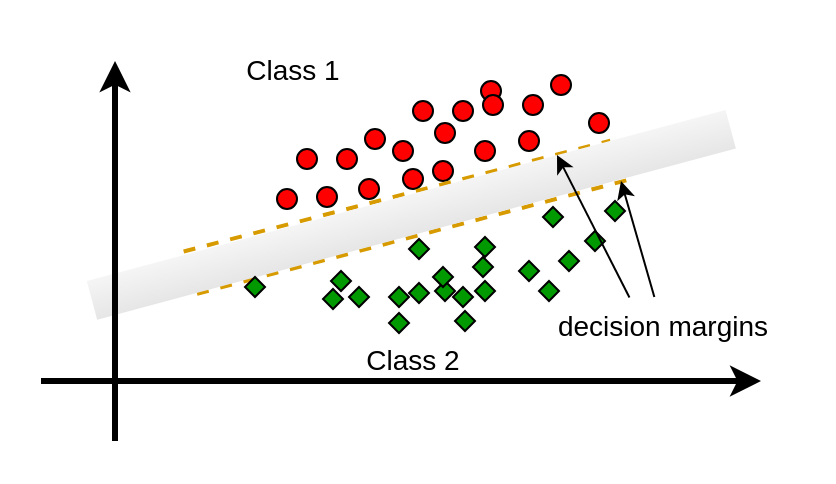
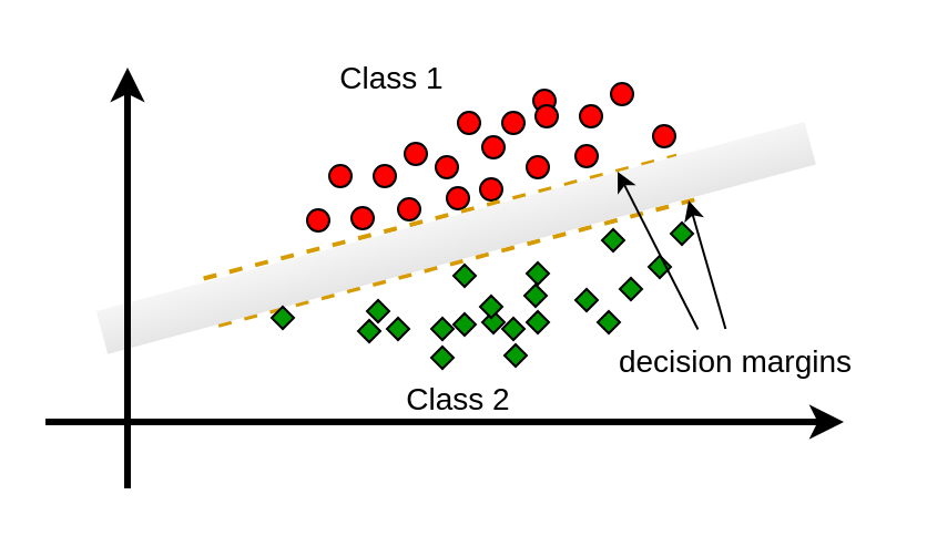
  <mxCell id="0" />
  <mxCell id="1" parent="0" />
  <mxCell id="2" value="" style="ellipse;whiteSpace=wrap;html=1;aspect=fixed;strokeColor=#000000;fillColor=#FF0000;" vertex="1" parent="1"><mxGeometry x="206" y="50" width="10" height="10" as="geometry" /></mxCell>
  <mxCell id="3" value="" style="ellipse;whiteSpace=wrap;html=1;aspect=fixed;strokeColor=#000000;fillColor=#FF0000;" vertex="1" parent="1"><mxGeometry x="226" y="50" width="10" height="10" as="geometry" /></mxCell>
  <mxCell id="4" value="" style="ellipse;whiteSpace=wrap;html=1;aspect=fixed;strokeColor=#000000;fillColor=#FF0000;" vertex="1" parent="1"><mxGeometry x="240" y="40" width="10" height="10" as="geometry" /></mxCell>
  <mxCell id="5" value="" style="ellipse;whiteSpace=wrap;html=1;aspect=fixed;strokeColor=#000000;fillColor=#FF0000;" vertex="1" parent="1"><mxGeometry x="196" y="70" width="10" height="10" as="geometry" /></mxCell>
  <mxCell id="6" value="" style="ellipse;whiteSpace=wrap;html=1;aspect=fixed;strokeColor=#000000;fillColor=#FF0000;" vertex="1" parent="1"><mxGeometry x="259" y="65" width="10" height="10" as="geometry" /></mxCell>
  <mxCell id="7" value="" style="ellipse;whiteSpace=wrap;html=1;aspect=fixed;strokeColor=#000000;fillColor=#FF0000;" vertex="1" parent="1"><mxGeometry x="237" y="70" width="10" height="10" as="geometry" /></mxCell>
  <mxCell id="8" value="" style="ellipse;whiteSpace=wrap;html=1;aspect=fixed;strokeColor=#000000;fillColor=#FF0000;" vertex="1" parent="1"><mxGeometry x="216" y="80" width="10" height="10" as="geometry" /></mxCell>
  <mxCell id="9" value="" style="rhombus;whiteSpace=wrap;html=1;fillColor=#009900;" vertex="1" parent="1"><mxGeometry x="259" y="130" width="10" height="10" as="geometry" /></mxCell>
  <mxCell id="10" value="" style="rhombus;whiteSpace=wrap;html=1;fillColor=#009900;" vertex="1" parent="1"><mxGeometry x="269" y="140" width="10" height="10" as="geometry" /></mxCell>
  <mxCell id="11" value="" style="rhombus;whiteSpace=wrap;html=1;fillColor=#009900;" vertex="1" parent="1"><mxGeometry x="279" y="125" width="10" height="10" as="geometry" /></mxCell>
  <mxCell id="12" value="" style="rhombus;whiteSpace=wrap;html=1;fillColor=#009900;" vertex="1" parent="1"><mxGeometry x="271" y="103" width="10" height="10" as="geometry" /></mxCell>
  <mxCell id="13" value="" style="ellipse;whiteSpace=wrap;html=1;aspect=fixed;strokeColor=#000000;fillColor=#FF0000;" vertex="1" parent="1"><mxGeometry x="148" y="74" width="10" height="10" as="geometry" /></mxCell>
  <mxCell id="14" value="" style="ellipse;whiteSpace=wrap;html=1;aspect=fixed;strokeColor=#000000;fillColor=#FF0000;" vertex="1" parent="1"><mxGeometry x="168" y="74" width="10" height="10" as="geometry" /></mxCell>
  <mxCell id="15" value="" style="ellipse;whiteSpace=wrap;html=1;aspect=fixed;strokeColor=#000000;fillColor=#FF0000;" vertex="1" parent="1"><mxGeometry x="182" y="64" width="10" height="10" as="geometry" /></mxCell>
  <mxCell id="16" value="" style="ellipse;whiteSpace=wrap;html=1;aspect=fixed;strokeColor=#000000;fillColor=#FF0000;" vertex="1" parent="1"><mxGeometry x="138" y="94" width="10" height="10" as="geometry" /></mxCell>
  <mxCell id="17" value="" style="ellipse;whiteSpace=wrap;html=1;aspect=fixed;strokeColor=#000000;fillColor=#FF0000;" vertex="1" parent="1"><mxGeometry x="201" y="84" width="10" height="10" as="geometry" /></mxCell>
  <mxCell id="18" value="" style="ellipse;whiteSpace=wrap;html=1;aspect=fixed;strokeColor=#000000;fillColor=#FF0000;" vertex="1" parent="1"><mxGeometry x="179" y="89" width="10" height="10" as="geometry" /></mxCell>
  <mxCell id="19" value="" style="ellipse;whiteSpace=wrap;html=1;aspect=fixed;strokeColor=#000000;fillColor=#FF0000;" vertex="1" parent="1"><mxGeometry x="158" y="93" width="10" height="10" as="geometry" /></mxCell>
  <mxCell id="20" value="" style="rhombus;whiteSpace=wrap;html=1;fillColor=#009900;" vertex="1" parent="1"><mxGeometry x="217" y="140" width="10" height="10" as="geometry" /></mxCell>
  <mxCell id="21" value="" style="rhombus;whiteSpace=wrap;html=1;fillColor=#009900;" vertex="1" parent="1"><mxGeometry x="227" y="155" width="10" height="10" as="geometry" /></mxCell>
  <mxCell id="22" value="" style="rhombus;whiteSpace=wrap;html=1;fillColor=#009900;" vertex="1" parent="1"><mxGeometry x="237" y="140" width="10" height="10" as="geometry" /></mxCell>
  <mxCell id="23" value="" style="rhombus;whiteSpace=wrap;html=1;fillColor=#009900;" vertex="1" parent="1"><mxGeometry x="237" y="118" width="10" height="10" as="geometry" /></mxCell>
  <mxCell id="24" value="" style="rhombus;whiteSpace=wrap;html=1;fillColor=#009900;" vertex="1" parent="1"><mxGeometry x="165" y="135" width="10" height="10" as="geometry" /></mxCell>
  <mxCell id="25" value="" style="rhombus;whiteSpace=wrap;html=1;fillColor=#009900;" vertex="1" parent="1"><mxGeometry x="194" y="156" width="10" height="10" as="geometry" /></mxCell>
  <mxCell id="26" value="" style="rhombus;whiteSpace=wrap;html=1;fillColor=#009900;" vertex="1" parent="1"><mxGeometry x="204" y="141" width="10" height="10" as="geometry" /></mxCell>
  <mxCell id="27" value="" style="rhombus;whiteSpace=wrap;html=1;fillColor=#009900;" vertex="1" parent="1"><mxGeometry x="204" y="119" width="10" height="10" as="geometry" /></mxCell>
  <mxCell id="28" value="" style="endArrow=none;dashed=1;html=1;rounded=0;strokeWidth=2;exitX=0.153;exitY=-0.087;exitDx=0;exitDy=0;entryX=1;entryY=0;entryDx=0;entryDy=0;exitPerimeter=0;fillColor=#ffcd28;gradientColor=#ffa500;strokeColor=#d79b00;" edge="1" parent="1" source="30"><mxGeometry width="50" height="50" relative="1" as="geometry"><mxPoint x="92.16" y="126.811" as="sourcePoint" /><mxPoint x="304.664" y="69.871" as="targetPoint" /></mxGeometry></mxCell>
  <mxCell id="29" value="" style="endArrow=none;dashed=1;html=1;rounded=0;strokeWidth=2;exitX=0.156;exitY=1.022;exitDx=0;exitDy=0;exitPerimeter=0;entryX=1.011;entryY=1.108;entryDx=0;entryDy=0;entryPerimeter=0;fillColor=#ffcd28;gradientColor=#ffa500;strokeColor=#d79b00;" edge="1" parent="1" source="30"><mxGeometry width="50" height="50" relative="1" as="geometry"><mxPoint x="102.763" y="144.98" as="sourcePoint" /><mxPoint x="312.737" y="89.649" as="targetPoint" /></mxGeometry></mxCell>
  <mxCell id="30" value="" style="rounded=0;whiteSpace=wrap;html=1;fillColor=#f5f5f5;gradientColor=#E6E6E6;strokeColor=none;rotation=-15;" vertex="1" parent="1"><mxGeometry x="39.86" y="96.89" width="330.63" height="20" as="geometry" /></mxCell>
  <mxCell id="31" value="" style="rhombus;whiteSpace=wrap;html=1;fillColor=#009900;" vertex="1" parent="1"><mxGeometry x="292" y="115" width="10" height="10" as="geometry" /></mxCell>
  <mxCell id="32" value="" style="rhombus;whiteSpace=wrap;html=1;fillColor=#009900;" vertex="1" parent="1"><mxGeometry x="302" y="100" width="10" height="10" as="geometry" /></mxCell>
  <mxCell id="33" value="" style="endArrow=classic;html=1;rounded=0;strokeWidth=3;" edge="1" parent="1"><mxGeometry width="50" height="50" relative="1" as="geometry"><mxPoint x="57" y="220" as="sourcePoint" /><mxPoint x="57" y="30" as="targetPoint" /></mxGeometry></mxCell>
  <mxCell id="34" value="" style="endArrow=classic;html=1;rounded=0;strokeWidth=3;" edge="1" parent="1"><mxGeometry width="50" height="50" relative="1" as="geometry"><mxPoint x="20" y="190" as="sourcePoint" /><mxPoint x="380" y="190" as="targetPoint" /></mxGeometry></mxCell>
- <mxCell id="35" value="&lt;font style=&quot;font-size: 14px;&quot;&gt;Class 1&lt;/font&gt;" style="text;html=1;align=center;verticalAlign=middle;resizable=0;points=[];autosize=1;strokeColor=none;fillColor=none;" vertex="1" parent="1"><mxGeometry x="111" y="20" width="70" height="30" as="geometry" /></mxCell>
+ <mxCell id="35" value="&lt;font style=&quot;font-size: 14px;&quot;&gt;Class 1&lt;/font&gt;" style="text;html=1;align=center;verticalAlign=middle;resizable=0;points=[];autosize=1;strokeColor=none;fillColor=none;" vertex="1" parent="1"><mxGeometry x="141" y="20" width="70" height="30" as="geometry" /></mxCell>
  <mxCell id="36" value="&lt;font style=&quot;font-size: 14px;&quot;&gt;Class 2&lt;/font&gt;" style="text;html=1;align=center;verticalAlign=middle;resizable=0;points=[];autosize=1;strokeColor=none;fillColor=none;" vertex="1" parent="1"><mxGeometry x="171" y="165" width="70" height="30" as="geometry" /></mxCell>
  <mxCell id="37" value="" style="ellipse;whiteSpace=wrap;html=1;aspect=fixed;strokeColor=#000000;fillColor=#FF0000;" vertex="1" parent="1"><mxGeometry x="241" y="47" width="10" height="10" as="geometry" /></mxCell>
  <mxCell id="38" value="" style="ellipse;whiteSpace=wrap;html=1;aspect=fixed;strokeColor=#000000;fillColor=#FF0000;" vertex="1" parent="1"><mxGeometry x="261" y="47" width="10" height="10" as="geometry" /></mxCell>
  <mxCell id="39" value="" style="ellipse;whiteSpace=wrap;html=1;aspect=fixed;strokeColor=#000000;fillColor=#FF0000;" vertex="1" parent="1"><mxGeometry x="275" y="37" width="10" height="10" as="geometry" /></mxCell>
  <mxCell id="40" value="" style="ellipse;whiteSpace=wrap;html=1;aspect=fixed;strokeColor=#000000;fillColor=#FF0000;" vertex="1" parent="1"><mxGeometry x="294" y="56" width="10" height="10" as="geometry" /></mxCell>
  <mxCell id="41" value="" style="ellipse;whiteSpace=wrap;html=1;aspect=fixed;strokeColor=#000000;fillColor=#FF0000;" vertex="1" parent="1"><mxGeometry x="217" y="61" width="10" height="10" as="geometry" /></mxCell>
  <mxCell id="42" value="" style="rhombus;whiteSpace=wrap;html=1;fillColor=#009900;" vertex="1" parent="1"><mxGeometry x="216" y="133" width="10" height="10" as="geometry" /></mxCell>
  <mxCell id="43" value="" style="rhombus;whiteSpace=wrap;html=1;fillColor=#009900;" vertex="1" parent="1"><mxGeometry x="226" y="143" width="10" height="10" as="geometry" /></mxCell>
  <mxCell id="44" value="" style="rhombus;whiteSpace=wrap;html=1;fillColor=#009900;" vertex="1" parent="1"><mxGeometry x="236" y="128" width="10" height="10" as="geometry" /></mxCell>
  <mxCell id="45" value="" style="rhombus;whiteSpace=wrap;html=1;fillColor=#009900;" vertex="1" parent="1"><mxGeometry x="174" y="143" width="10" height="10" as="geometry" /></mxCell>
  <mxCell id="46" value="" style="rhombus;whiteSpace=wrap;html=1;fillColor=#009900;" vertex="1" parent="1"><mxGeometry x="194" y="143" width="10" height="10" as="geometry" /></mxCell>
  <mxCell id="47" value="" style="rhombus;whiteSpace=wrap;html=1;fillColor=#009900;" vertex="1" parent="1"><mxGeometry x="122" y="138" width="10" height="10" as="geometry" /></mxCell>
  <mxCell id="48" value="" style="rhombus;whiteSpace=wrap;html=1;fillColor=#009900;" vertex="1" parent="1"><mxGeometry x="161" y="144" width="10" height="10" as="geometry" /></mxCell>
  <mxCell id="49" value="&lt;font style=&quot;font-size: 14px;&quot;&gt;decision margins&lt;/font&gt;" style="text;html=1;align=center;verticalAlign=middle;resizable=0;points=[];autosize=1;strokeColor=none;fillColor=none;" vertex="1" parent="1"><mxGeometry x="266" y="148" width="130" height="30" as="geometry" /></mxCell>
  <mxCell id="50" value="" style="endArrow=classic;html=1;rounded=0;exitX=0.371;exitY=0.009;exitDx=0;exitDy=0;exitPerimeter=0;" edge="1" parent="1" source="49"><mxGeometry width="50" height="50" relative="1" as="geometry"><mxPoint x="328" y="147" as="sourcePoint" /><mxPoint x="278" y="77" as="targetPoint" /></mxGeometry></mxCell>
  <mxCell id="51" value="" style="endArrow=classic;html=1;rounded=0;" edge="1" parent="1" source="49"><mxGeometry width="50" height="50" relative="1" as="geometry"><mxPoint x="351" y="146" as="sourcePoint" /><mxPoint x="310" y="90" as="targetPoint" /></mxGeometry></mxCell>
